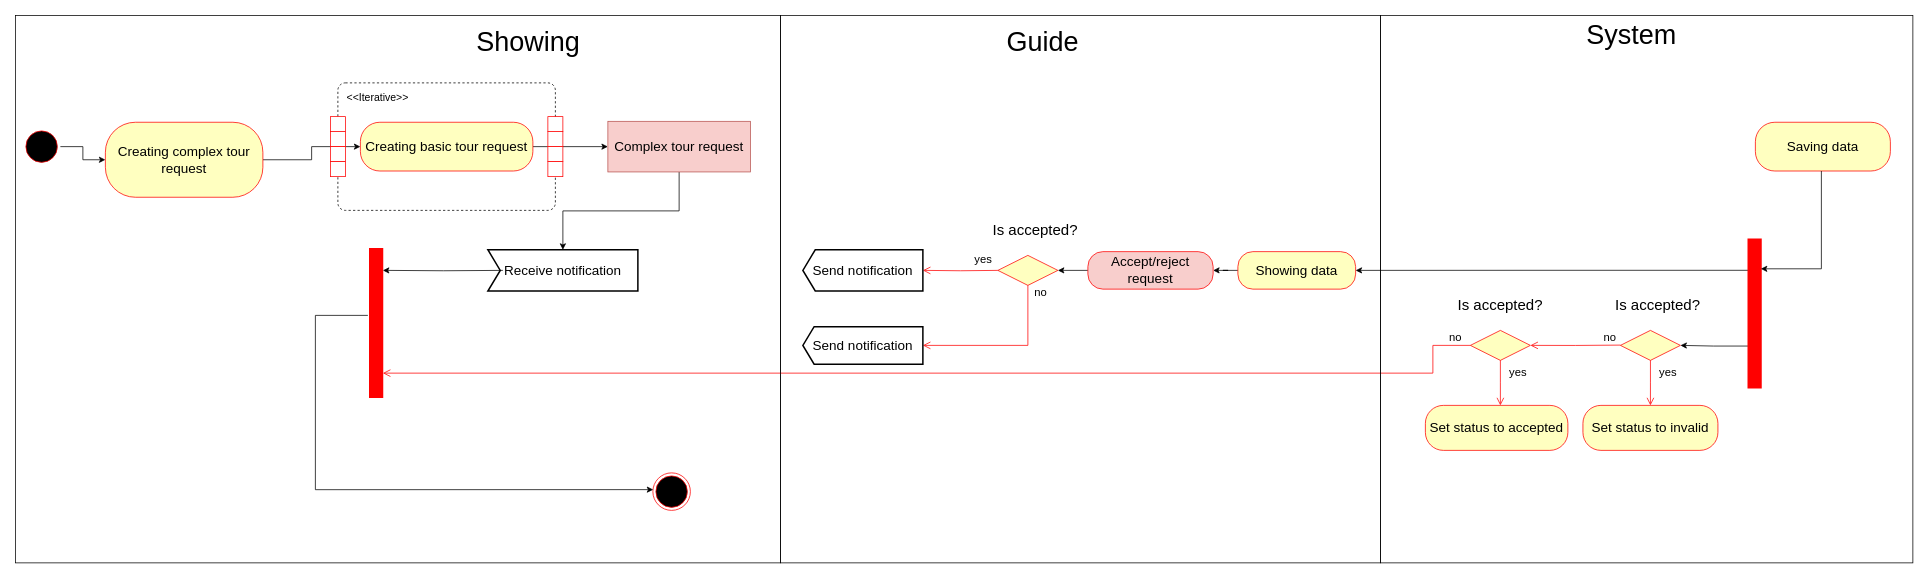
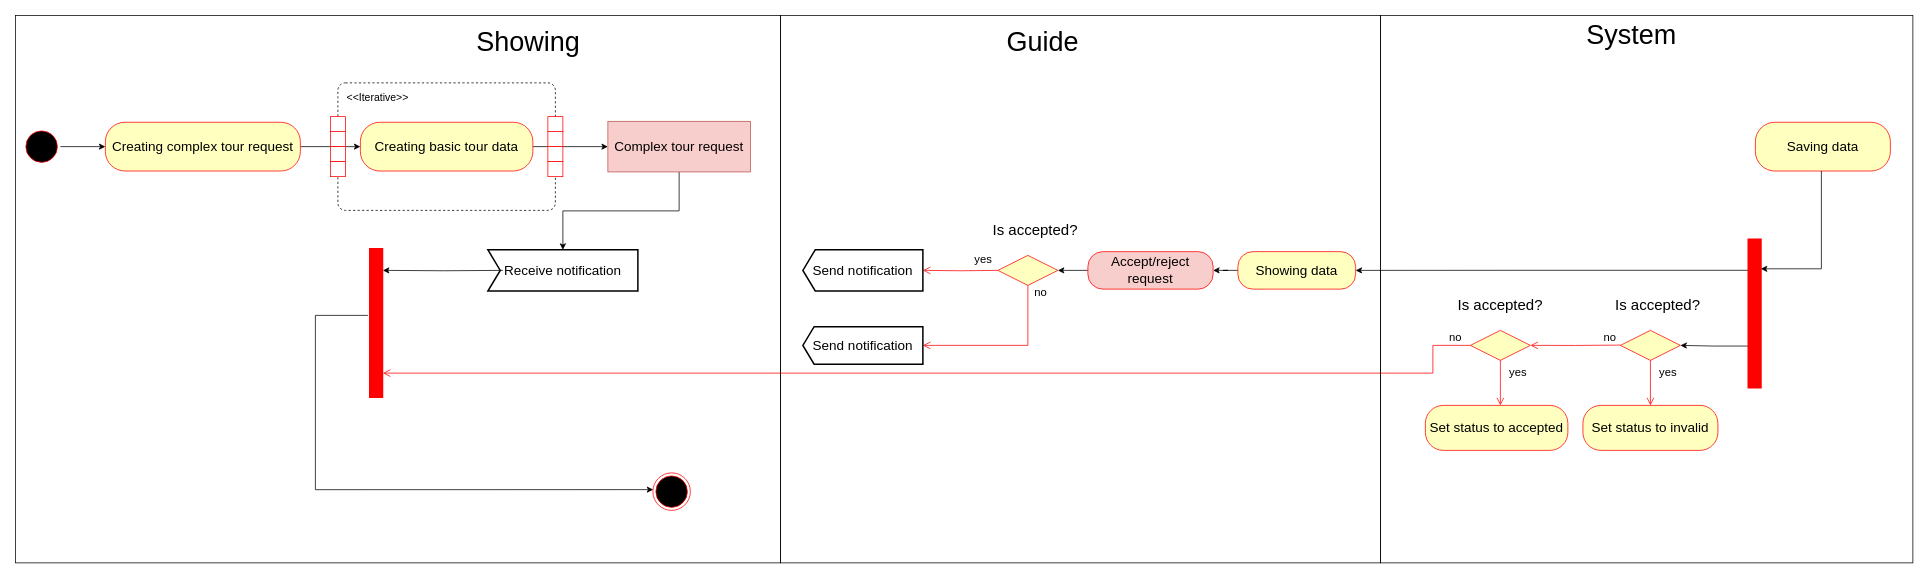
  <mxCell id="0" />
  <mxCell id="1" parent="0" />
  <mxCell id="2" value="" style="html=1;dashed=0;whiteSpace=wrap;fillColor=none;movable=1;resizable=1;rotatable=1;deletable=1;editable=1;locked=0;connectable=1;" parent="1" vertex="1"><mxGeometry x="20" width="1020" height="730" as="geometry" y="20" /></mxCell>
  <mxCell id="3" value="&lt;font style=&quot;font-size: 36px;&quot;&gt;Showing&lt;/font&gt;" style="text;html=1;align=center;verticalAlign=middle;whiteSpace=wrap;rounded=0;" parent="1" vertex="1"><mxGeometry x="674" y="40" width="60" height="30" as="geometry" /></mxCell>
  <mxCell id="4" value="&lt;font style=&quot;font-size: 36px;&quot;&gt;Guide&lt;/font&gt;" style="text;html=1;align=center;verticalAlign=middle;whiteSpace=wrap;rounded=0;" parent="1" vertex="1"><mxGeometry x="1360" y="40" width="60" height="30" as="geometry" /></mxCell>
  <mxCell id="5" value="&lt;font style=&quot;font-size: 36px;&quot;&gt;System&lt;/font&gt;" style="text;html=1;align=center;verticalAlign=middle;whiteSpace=wrap;rounded=0;" parent="1" vertex="1"><mxGeometry x="2145" y="30" width="60" height="30" as="geometry" /></mxCell>
  <mxCell id="6" value="" style="edgeStyle=orthogonalEdgeStyle;rounded=0;orthogonalLoop=1;jettySize=auto;html=1;" parent="1" source="7" target="9" edge="1"><mxGeometry relative="1" as="geometry" /></mxCell>
  <mxCell id="7" value="" style="ellipse;html=1;shape=startState;fillColor=#000000;strokeColor=#ff0000;" parent="1" vertex="1"><mxGeometry x="30" y="170" width="50" height="50" as="geometry" /></mxCell>
  <mxCell id="8" value="" style="edgeStyle=orthogonalEdgeStyle;rounded=0;orthogonalLoop=1;jettySize=auto;html=1;" parent="1" source="9" target="16" edge="1"><mxGeometry relative="1" as="geometry" /></mxCell>
- <mxCell id="9" value="&lt;font style=&quot;font-size: 18px;&quot;&gt;Creating complex tour request&lt;/font&gt;" style="rounded=1;whiteSpace=wrap;html=1;arcSize=40;fontColor=#000000;fillColor=#ffffc0;strokeColor=#ff0000;" parent="1" vertex="1"><mxGeometry x="140" y="162.5" width="210" height="100" as="geometry" /></mxCell>
+ <mxCell id="9" value="&lt;font style=&quot;font-size: 18px;&quot;&gt;Creating complex tour request&lt;/font&gt;" style="rounded=1;whiteSpace=wrap;html=1;arcSize=40;fontColor=#000000;fillColor=#ffffc0;strokeColor=#ff0000;" parent="1" vertex="1"><mxGeometry x="140" y="162.5" width="260" height="65" as="geometry" /></mxCell>
  <mxCell id="10" value="" style="ellipse;html=1;shape=endState;fillColor=#000000;strokeColor=#ff0000;" parent="1" vertex="1"><mxGeometry x="870" y="630" width="50" height="50" as="geometry" /></mxCell>
  <mxCell id="11" value="" style="rhombus;whiteSpace=wrap;html=1;fontColor=#000000;fillColor=#ffffc0;strokeColor=#ff0000;" parent="1" vertex="1"><mxGeometry x="1330" y="340" width="80" height="40" as="geometry" /></mxCell>
  <mxCell id="12" value="&lt;font style=&quot;font-size: 15px;&quot;&gt;no&lt;/font&gt;" style="edgeStyle=orthogonalEdgeStyle;html=1;align=left;verticalAlign=bottom;endArrow=open;endSize=8;strokeColor=#ff0000;rounded=0;entryX=0;entryY=0.5;entryDx=0;entryDy=0;entryPerimeter=0;" parent="1" target="38" edge="1"><mxGeometry x="-1" y="62" relative="1" as="geometry"><mxPoint x="1400" y="360" as="targetPoint" /><mxPoint x="1330" y="360" as="sourcePoint" /><mxPoint x="46" y="-22" as="offset" /></mxGeometry></mxCell>
  <mxCell id="13" value="&lt;font style=&quot;font-size: 15px;&quot;&gt;yes&lt;/font&gt;" style="edgeStyle=orthogonalEdgeStyle;html=1;align=left;verticalAlign=top;endArrow=open;endSize=8;strokeColor=#ff0000;rounded=0;entryX=0;entryY=0.5;entryDx=0;entryDy=0;entryPerimeter=0;" parent="1" source="11" edge="1" target="34"><mxGeometry x="-1" y="-89" relative="1" as="geometry"><mxPoint x="1370" y="440" as="targetPoint" /><mxPoint x="16" y="-50" as="offset" /><Array as="points"><mxPoint x="1370" y="460" /></Array></mxGeometry></mxCell>
  <mxCell id="14" value="&lt;font style=&quot;font-size: 14px;&quot;&gt;&amp;lt;&amp;lt;Iterative&amp;gt;&amp;gt;&lt;/font&gt;" style="dashed=1;rounded=1;absoluteArcSize=1;arcSize=20;html=1;verticalAlign=top;align=left;spacingTop=5;spacingLeft=10;whiteSpace=wrap;fillColor=none;" parent="1" vertex="1"><mxGeometry x="450" y="110" width="290" height="170" as="geometry" /></mxCell>
  <mxCell id="15" style="edgeStyle=orthogonalEdgeStyle;rounded=0;orthogonalLoop=1;jettySize=auto;html=1;entryX=0;entryY=0.5;entryDx=0;entryDy=0;" parent="1" source="16" target="26" edge="1"><mxGeometry relative="1" as="geometry"><mxPoint x="740" y="195" as="targetPoint" /></mxGeometry></mxCell>
- <mxCell id="16" value="&lt;font style=&quot;font-size: 18px;&quot;&gt;Creating basic tour request&lt;/font&gt;" style="rounded=1;whiteSpace=wrap;html=1;arcSize=40;fontColor=#000000;fillColor=#ffffc0;strokeColor=#ff0000;" parent="1" vertex="1"><mxGeometry x="480" y="162.5" width="230" height="65" as="geometry" /></mxCell>
+ <mxCell id="16" value="&lt;font style=&quot;font-size: 18px;&quot;&gt;Creating basic tour data&lt;/font&gt;" style="rounded=1;whiteSpace=wrap;html=1;arcSize=40;fontColor=#000000;fillColor=#ffffc0;strokeColor=#ff0000;" parent="1" vertex="1"><mxGeometry x="480" y="162.5" width="230" height="65" as="geometry" /></mxCell>
  <mxCell id="17" value="" style="rounded=0;whiteSpace=wrap;html=1;gradientColor=none;fillColor=default;strokeColor=#ff0000;" parent="1" vertex="1"><mxGeometry x="440" y="175" width="20" height="20" as="geometry" /></mxCell>
  <mxCell id="18" value="" style="rounded=0;whiteSpace=wrap;html=1;gradientColor=none;fillColor=default;strokeColor=#ff0000;" parent="1" vertex="1"><mxGeometry x="440" y="195" width="20" height="20" as="geometry" /></mxCell>
  <mxCell id="19" value="" style="rounded=0;whiteSpace=wrap;html=1;gradientColor=none;fillColor=default;strokeColor=#ff0000;" parent="1" vertex="1"><mxGeometry x="440" y="215" width="20" height="20" as="geometry" /></mxCell>
  <mxCell id="20" value="" style="rounded=0;whiteSpace=wrap;html=1;gradientColor=none;fillColor=default;strokeColor=#ff0000;" parent="1" vertex="1"><mxGeometry x="440" y="155" width="20" height="20" as="geometry" /></mxCell>
  <mxCell id="21" value="" style="rounded=0;whiteSpace=wrap;html=1;gradientColor=none;fillColor=default;strokeColor=#ff0000;" parent="1" vertex="1"><mxGeometry x="730" y="175" width="20" height="20" as="geometry" /></mxCell>
  <mxCell id="22" value="" style="rounded=0;whiteSpace=wrap;html=1;gradientColor=none;fillColor=default;strokeColor=#ff0000;" parent="1" vertex="1"><mxGeometry x="730" y="195" width="20" height="20" as="geometry" /></mxCell>
  <mxCell id="23" value="" style="rounded=0;whiteSpace=wrap;html=1;gradientColor=none;fillColor=default;strokeColor=#ff0000;" parent="1" vertex="1"><mxGeometry x="730" y="215" width="20" height="20" as="geometry" /></mxCell>
  <mxCell id="24" value="" style="rounded=0;whiteSpace=wrap;html=1;gradientColor=none;fillColor=default;strokeColor=#ff0000;" parent="1" vertex="1"><mxGeometry x="730" y="155" width="20" height="20" as="geometry" /></mxCell>
  <mxCell id="25" value="" style="edgeStyle=orthogonalEdgeStyle;rounded=0;orthogonalLoop=1;jettySize=auto;html=1;" parent="1" source="26" target="39" edge="1"><mxGeometry relative="1" as="geometry" /></mxCell>
  <mxCell id="26" value="&lt;font style=&quot;font-size: 18px;&quot;&gt;Complex tour request&lt;/font&gt;" style="html=1;align=center;verticalAlign=middle;rounded=0;absoluteArcSize=1;arcSize=10;dashed=0;whiteSpace=wrap;fillColor=#f8cecc;strokeColor=#b85450;" parent="1" vertex="1"><mxGeometry x="810" y="161.25" width="190" height="67.5" as="geometry" /></mxCell>
  <mxCell id="27" value="&lt;font style=&quot;font-size: 18px;&quot;&gt;Saving data&lt;/font&gt;" style="rounded=1;whiteSpace=wrap;html=1;arcSize=40;fontColor=#000000;fillColor=#ffffc0;strokeColor=#ff0000;" parent="1" vertex="1"><mxGeometry x="2340" y="162.5" width="180" height="65" as="geometry" /></mxCell>
  <mxCell id="28" style="edgeStyle=orthogonalEdgeStyle;rounded=0;orthogonalLoop=1;jettySize=auto;html=1;entryX=1;entryY=0.5;entryDx=0;entryDy=0;exitX=0.788;exitY=0.407;exitDx=0;exitDy=0;exitPerimeter=0;" parent="1" source="30" target="33" edge="1"><mxGeometry relative="1" as="geometry"><mxPoint x="1950" y="360" as="sourcePoint" /><mxPoint x="1580" y="370" as="targetPoint" /><Array as="points" /></mxGeometry></mxCell>
  <mxCell id="29" style="edgeStyle=orthogonalEdgeStyle;rounded=0;orthogonalLoop=1;jettySize=auto;html=1;entryX=1;entryY=0.5;entryDx=0;entryDy=0;exitX=0.283;exitY=0.453;exitDx=0;exitDy=0;exitPerimeter=0;" parent="1" source="30" target="43" edge="1"><mxGeometry relative="1" as="geometry" /></mxCell>
  <mxCell id="30" value="" style="shape=line;html=1;strokeWidth=19;strokeColor=#ff0000;flipV=1;flipH=1;direction=south;" parent="1" vertex="1"><mxGeometry x="2328" y="317.5" width="22" height="200" as="geometry" /></mxCell>
  <mxCell id="31" style="edgeStyle=orthogonalEdgeStyle;rounded=0;orthogonalLoop=1;jettySize=auto;html=1;entryX=0.798;entryY=0.877;entryDx=0;entryDy=0;entryPerimeter=0;" parent="1" source="27" target="30" edge="1"><mxGeometry relative="1" as="geometry"><Array as="points"><mxPoint x="2428" y="357.5" /></Array></mxGeometry></mxCell>
  <mxCell id="32" value="" style="edgeStyle=orthogonalEdgeStyle;rounded=0;orthogonalLoop=1;jettySize=auto;html=1;" parent="1" source="33" target="37" edge="1"><mxGeometry relative="1" as="geometry" /></mxCell>
  <mxCell id="33" value="&lt;font style=&quot;font-size: 18px;&quot;&gt;Showing data&lt;/font&gt;" style="rounded=1;whiteSpace=wrap;html=1;arcSize=40;fontColor=#000000;fillColor=#ffffc0;strokeColor=#ff0000;" parent="1" vertex="1"><mxGeometry x="1650" y="335" width="157" height="50" as="geometry" /></mxCell>
  <mxCell id="34" value="&lt;font style=&quot;font-size: 18px;&quot;&gt;Send notification&lt;/font&gt;" style="html=1;shape=mxgraph.sysml.sendSigAct;strokeWidth=2;whiteSpace=wrap;align=center;direction=west;" parent="1" vertex="1"><mxGeometry x="1070" y="435" width="160" height="50" as="geometry" /></mxCell>
  <mxCell id="35" value="&lt;font style=&quot;font-size: 20px;&quot;&gt;Is accepted?&lt;/font&gt;" style="text;html=1;align=center;verticalAlign=middle;whiteSpace=wrap;rounded=0;" parent="1" vertex="1"><mxGeometry x="1319.93" y="290" width="120.07" height="30" as="geometry" /></mxCell>
  <mxCell id="36" value="" style="edgeStyle=orthogonalEdgeStyle;rounded=0;orthogonalLoop=1;jettySize=auto;html=1;" parent="1" source="37" target="11" edge="1"><mxGeometry relative="1" as="geometry" /></mxCell>
  <mxCell id="37" value="&lt;font style=&quot;font-size: 18px;&quot;&gt;Accept/reject request&lt;/font&gt;" style="rounded=1;whiteSpace=wrap;html=1;arcSize=40;fontColor=#000000;fillColor=#f8cecc;strokeColor=#ff0000;" parent="1" vertex="1"><mxGeometry x="1450" y="335" width="167" height="50" as="geometry" /></mxCell>
  <mxCell id="38" value="&lt;font style=&quot;font-size: 18px;&quot;&gt;Send notification&lt;/font&gt;" style="html=1;shape=mxgraph.sysml.sendSigAct;strokeWidth=2;whiteSpace=wrap;align=center;direction=west;" parent="1" vertex="1"><mxGeometry x="1070" y="332.5" width="160" height="55" as="geometry" /></mxCell>
  <mxCell id="39" value="&lt;font style=&quot;font-size: 18px;&quot;&gt;Receive notification&lt;/font&gt;" style="html=1;shape=mxgraph.sysml.accEvent;strokeWidth=2;whiteSpace=wrap;align=center;" parent="1" vertex="1"><mxGeometry x="650" y="332.5" width="200" height="55" as="geometry" /></mxCell>
  <mxCell id="40" style="edgeStyle=orthogonalEdgeStyle;rounded=0;orthogonalLoop=1;jettySize=auto;html=1;entryX=0.01;entryY=0.447;entryDx=0;entryDy=0;entryPerimeter=0;" parent="1" source="41" target="10" edge="1"><mxGeometry relative="1" as="geometry"><mxPoint x="810" y="855" as="targetPoint" /><mxPoint x="420" y="420" as="sourcePoint" /><Array as="points"><mxPoint x="420" y="420" /><mxPoint x="420" y="652" /></Array></mxGeometry></mxCell>
  <mxCell id="41" value="" style="shape=line;html=1;strokeWidth=19;strokeColor=#ff0000;flipV=1;flipH=1;direction=south;" parent="1" vertex="1"><mxGeometry x="490" y="330" width="22" height="200" as="geometry" /></mxCell>
  <mxCell id="42" style="edgeStyle=orthogonalEdgeStyle;rounded=0;orthogonalLoop=1;jettySize=auto;html=1;entryX=0.85;entryY=0.909;entryDx=0;entryDy=0;entryPerimeter=0;" parent="1" target="41" edge="1"><mxGeometry relative="1" as="geometry"><mxPoint x="670" y="360" as="sourcePoint" /></mxGeometry></mxCell>
  <mxCell id="43" value="" style="rhombus;whiteSpace=wrap;html=1;fontColor=#000000;fillColor=#ffffc0;strokeColor=#ff0000;" parent="1" vertex="1"><mxGeometry x="2160.07" y="440" width="80" height="40" as="geometry" /></mxCell>
  <mxCell id="44" value="&lt;font style=&quot;font-size: 15px;&quot;&gt;no&lt;/font&gt;" style="edgeStyle=orthogonalEdgeStyle;html=1;align=left;verticalAlign=bottom;endArrow=open;endSize=8;strokeColor=#ff0000;rounded=0;entryX=1;entryY=0.5;entryDx=0;entryDy=0;" parent="1" target="48" edge="1"><mxGeometry x="-0.599" relative="1" as="geometry"><mxPoint x="2059.996" y="459.667" as="targetPoint" /><mxPoint x="2160.07" y="459.63" as="sourcePoint" /><mxPoint as="offset" /></mxGeometry></mxCell>
  <mxCell id="45" value="&lt;font style=&quot;font-size: 15px;&quot;&gt;yes&lt;/font&gt;" style="edgeStyle=orthogonalEdgeStyle;html=1;align=left;verticalAlign=top;endArrow=open;endSize=8;strokeColor=#ff0000;rounded=0;" parent="1" source="43" edge="1"><mxGeometry x="-1.0" y="10" relative="1" as="geometry"><mxPoint x="2200.07" y="540" as="targetPoint" /><mxPoint as="offset" /></mxGeometry></mxCell>
  <mxCell id="46" value="&lt;font style=&quot;font-size: 20px;&quot;&gt;Is accepted?&lt;/font&gt;" style="text;html=1;align=center;verticalAlign=middle;whiteSpace=wrap;rounded=0;" parent="1" vertex="1"><mxGeometry x="2150" y="390" width="120.07" height="30" as="geometry" /></mxCell>
  <mxCell id="47" value="&lt;font style=&quot;font-size: 18px;&quot;&gt;Set status to invalid&lt;/font&gt;" style="rounded=1;whiteSpace=wrap;html=1;arcSize=40;fontColor=#000000;fillColor=#ffffc0;strokeColor=#ff0000;" parent="1" vertex="1"><mxGeometry x="2110.07" y="540" width="180" height="60" as="geometry" /></mxCell>
  <mxCell id="48" value="" style="rhombus;whiteSpace=wrap;html=1;fontColor=#000000;fillColor=#ffffc0;strokeColor=#ff0000;" parent="1" vertex="1"><mxGeometry x="1960" y="440" width="80" height="40" as="geometry" /></mxCell>
  <mxCell id="49" value="&lt;font style=&quot;font-size: 15px;&quot;&gt;yes&lt;/font&gt;" style="edgeStyle=orthogonalEdgeStyle;html=1;align=left;verticalAlign=top;endArrow=open;endSize=8;strokeColor=#ff0000;rounded=0;" parent="1" source="48" edge="1"><mxGeometry x="-1.0" y="10" relative="1" as="geometry"><mxPoint x="2000" y="540" as="targetPoint" /><mxPoint as="offset" /></mxGeometry></mxCell>
  <mxCell id="50" value="&lt;font style=&quot;font-size: 20px;&quot;&gt;Is accepted?&lt;/font&gt;" style="text;html=1;align=center;verticalAlign=middle;whiteSpace=wrap;rounded=0;" parent="1" vertex="1"><mxGeometry x="1939.97" y="390" width="120.07" height="30" as="geometry" /></mxCell>
  <mxCell id="51" value="&lt;font style=&quot;font-size: 18px;&quot;&gt;Set status to accepted&lt;/font&gt;" style="rounded=1;whiteSpace=wrap;html=1;arcSize=40;fontColor=#000000;fillColor=#ffffc0;strokeColor=#ff0000;" parent="1" vertex="1"><mxGeometry x="1900" y="540" width="190" height="60" as="geometry" /></mxCell>
  <mxCell id="52" value="&lt;font style=&quot;font-size: 15px;&quot;&gt;no&lt;/font&gt;" style="edgeStyle=orthogonalEdgeStyle;html=1;align=left;verticalAlign=bottom;endArrow=open;endSize=8;strokeColor=#ff0000;rounded=0;" parent="1" edge="1"><mxGeometry x="-0.96" relative="1" as="geometry"><mxPoint x="510" y="497" as="targetPoint" /><mxPoint x="1960" y="460" as="sourcePoint" /><mxPoint as="offset" /><Array as="points"><mxPoint x="1910" y="460" /><mxPoint x="1910" y="497" /></Array></mxGeometry></mxCell>
  <mxCell id="53" value="" style="html=1;dashed=0;whiteSpace=wrap;fillColor=none;movable=1;resizable=1;rotatable=1;deletable=1;editable=1;locked=0;connectable=1;" parent="1" vertex="1"><mxGeometry x="1040" width="800" height="730" as="geometry" y="20" /></mxCell>
  <mxCell id="54" value="" style="html=1;dashed=0;whiteSpace=wrap;fillColor=none;movable=1;resizable=1;rotatable=1;deletable=1;editable=1;locked=0;connectable=1;" parent="1" vertex="1"><mxGeometry x="1840" width="710" height="730" as="geometry" y="20" /></mxCell>
